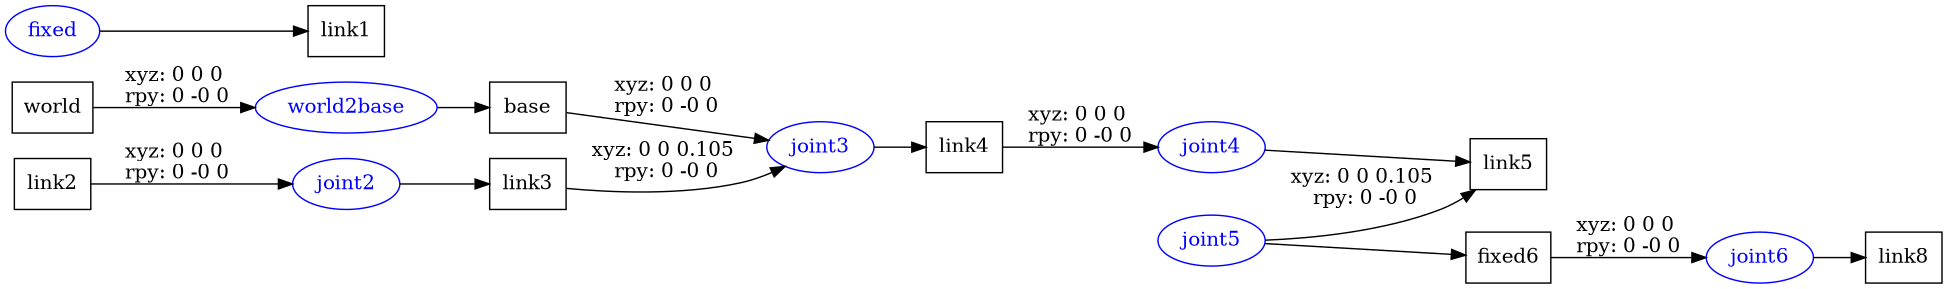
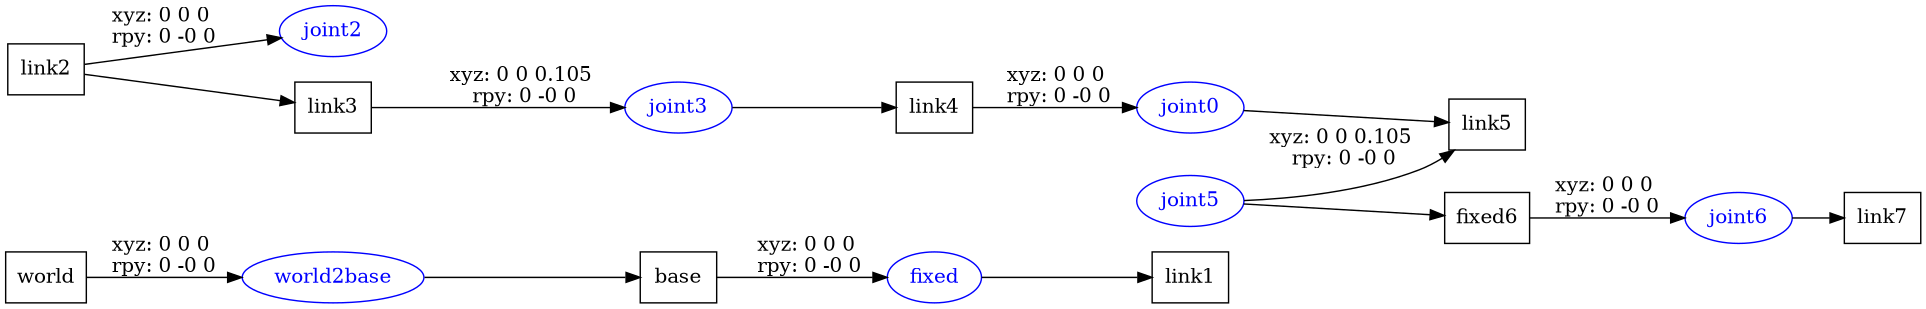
  digraph {
    rankdir=LR
    node [shape=box]
    n1 [label=world]
    world2base [color=blue fontcolor=blue shape=ellipse]
    n3 [label=base]
    fixed [color=blue fontcolor=blue shape=ellipse]
    n5 [label=link1]
    n6 [label=link2]
    joint2 [color=blue fontcolor=blue shape=ellipse]
    n8 [label=link3]
    joint3 [color=blue fontcolor=blue shape=ellipse]
    n10 [label=link4]
-   joint4 [color=blue fontcolor=blue shape=ellipse]
+   joint4 [color=blue fontcolor=blue shape=ellipse label=joint0]
    n12 [label=link5]
    joint5 [color=blue fontcolor=blue shape=ellipse]
    n14 [label=fixed6]
    joint6 [color=blue fontcolor=blue shape=ellipse]
-   n16 [label=link8]
+   n16 [label=link7]
    n1 -> world2base [label="xyz: 0 0 0 \nrpy: 0 -0 0"]
    world2base -> n3
-   n3 -> joint3 [label="xyz: 0 0 0 \nrpy: 0 -0 0"]
+   n3 -> fixed [label="xyz: 0 0 0 \nrpy: 0 -0 0"]
    fixed -> n5
    n6 -> joint2 [label="xyz: 0 0 0 \nrpy: 0 -0 0"]
-   joint2 -> n8
+   n6 -> n8
    n8 -> joint3 [label="xyz: 0 0 0.105 \nrpy: 0 -0 0"]
    joint3 -> n10
    n10 -> joint4 [label="xyz: 0 0 0 \nrpy: 0 -0 0"]
    joint4 -> n12
    joint5 -> n12 [label="xyz: 0 0 0.105 \nrpy: 0 -0 0"]
    joint5 -> n14
    n14 -> joint6 [label="xyz: 0 0 0 \nrpy: 0 -0 0"]
    joint6 -> n16
  }
